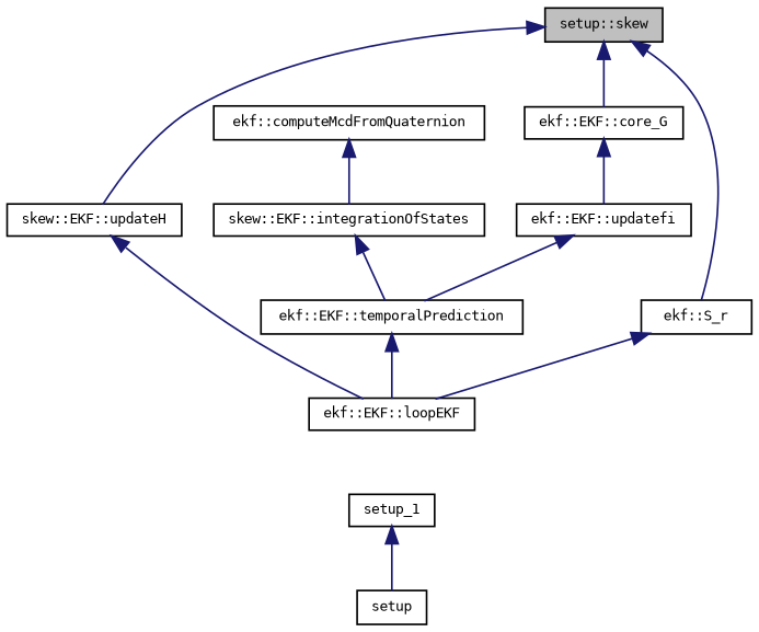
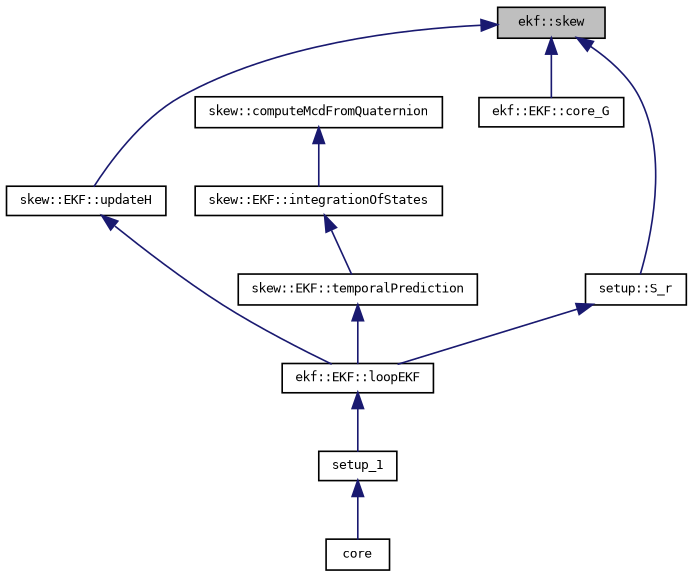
  digraph {
    rankdir=TB
    node [color=black fontname=DejaVuSansMono fontsize=8 shape=record]
    edge [color=midnightblue dir=back fontname=DejaVuSansMono fontsize=8 labelfontname=DejaVuSansMono labelfontsize=8 style=solid]
-   n1 [fillcolor=grey75 fontcolor=black height=0.2 label="setup::skew" style=filled width=0.4]
-   n2 [height=0.2 label="ekf::S_r" width=0.4]
+   n1 [fillcolor=grey75 fontcolor=black height=0.2 label="ekf::skew" style=filled width=0.4]
+   n2 [height=0.2 label="setup::S_r" width=0.4]
    n3 [height=0.2 label="ekf::EKF::core_G" width=0.4]
    n4 [height=0.2 label="skew::EKF::updateH" width=0.4]
-   n5 [height=0.2 label="ekf::computeMcdFromQuaternion" width=0.4]
+   n5 [height=0.2 label="skew::computeMcdFromQuaternion" width=0.4]
    n6 [height=0.2 label="skew::EKF::integrationOfStates" width=0.4]
    n7 [height=0.2 label="ekf::EKF::loopEKF" width=0.4]
-   n8 [height=0.2 label="ekf::EKF::updatefi" width=0.4]
-   n9 [height=0.2 label="ekf::EKF::temporalPrediction" width=0.4]
+   n9 [height=0.2 label="skew::EKF::temporalPrediction" width=0.4]
    n10 [height=0.2 label=setup_1 width=0.4]
-   n11 [height=0.2 label=setup width=0.4]
+   n11 [height=0.2 label=core width=0.4]
    n1 -> n2
    n1 -> n3
    n1 -> n4
    n2 -> n7
-   n3 -> n8
    n4 -> n7
    n5 -> n6
    n6 -> n9
-   n8 -> n9
+   n7 -> n10
    n9 -> n7
    n10 -> n11
  }
